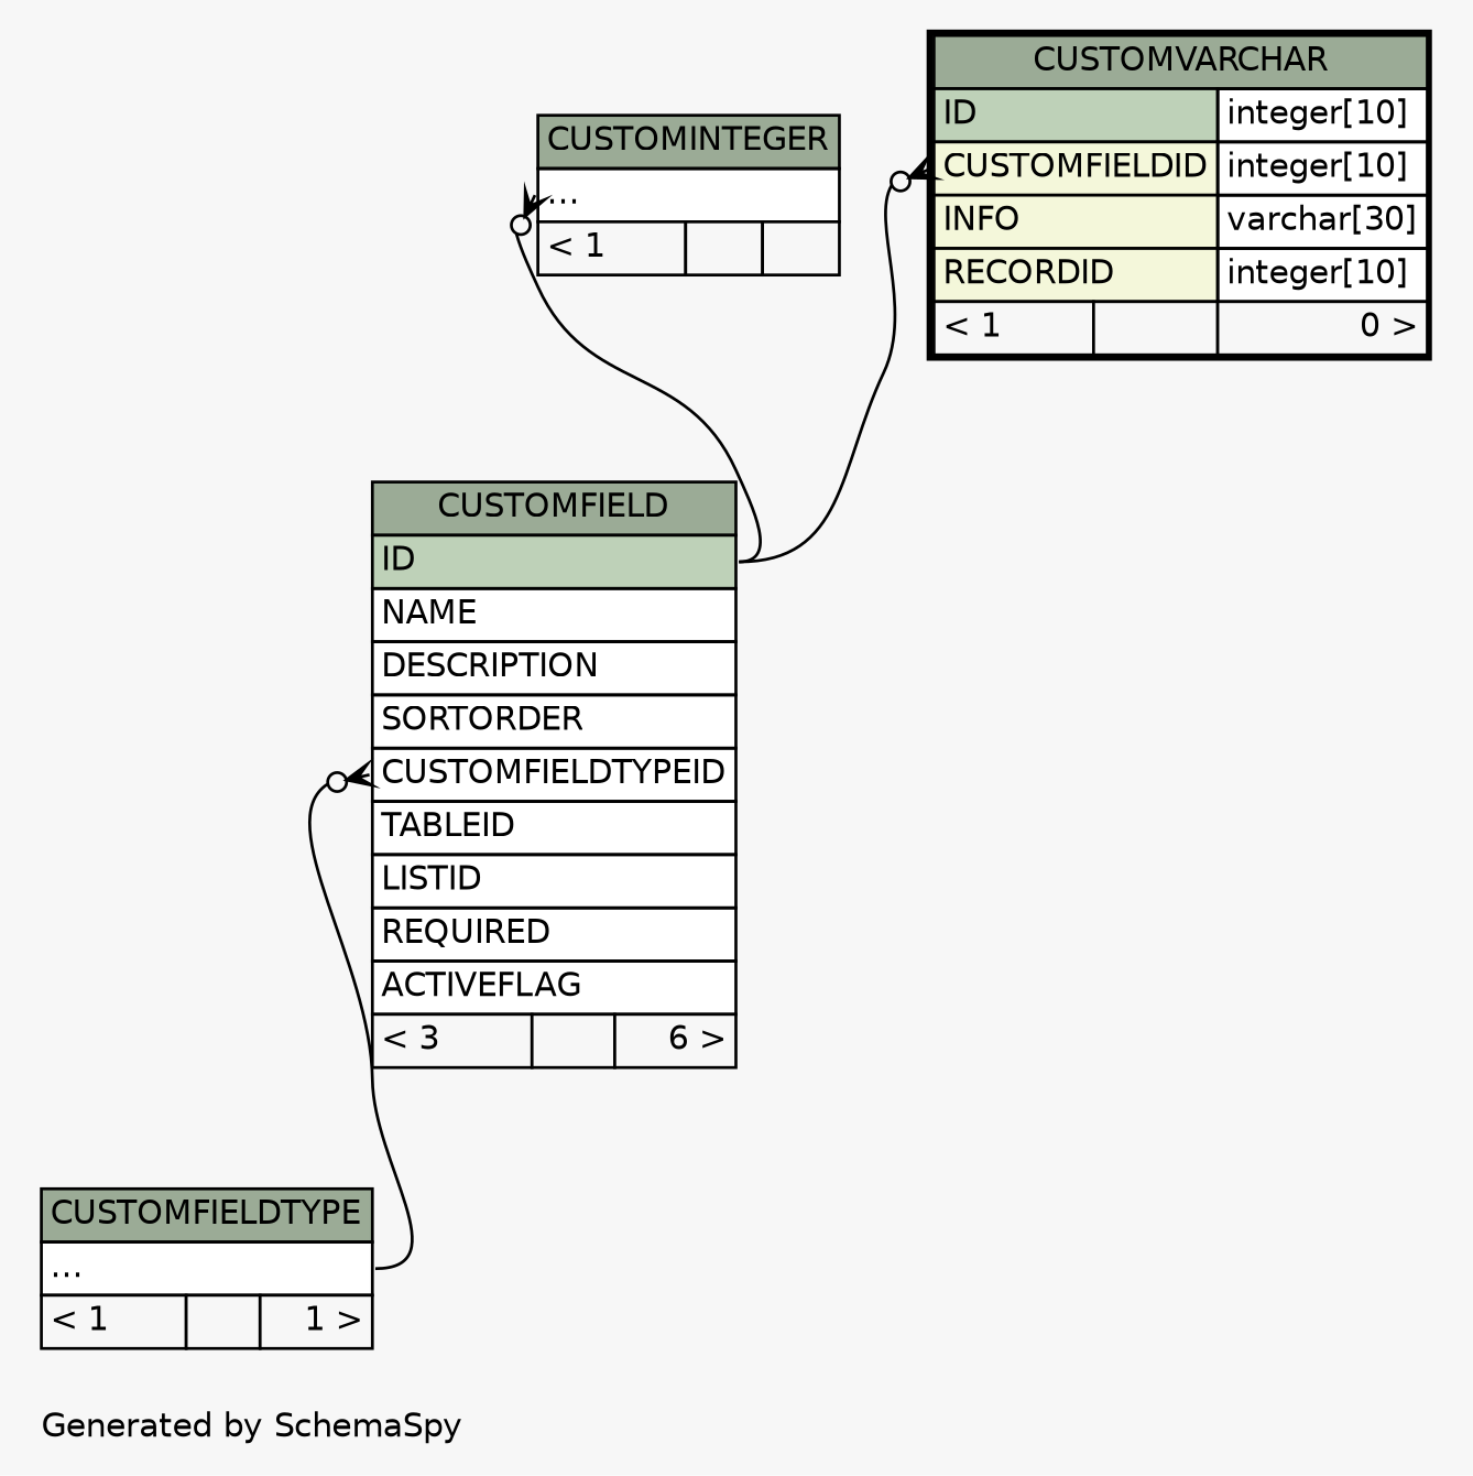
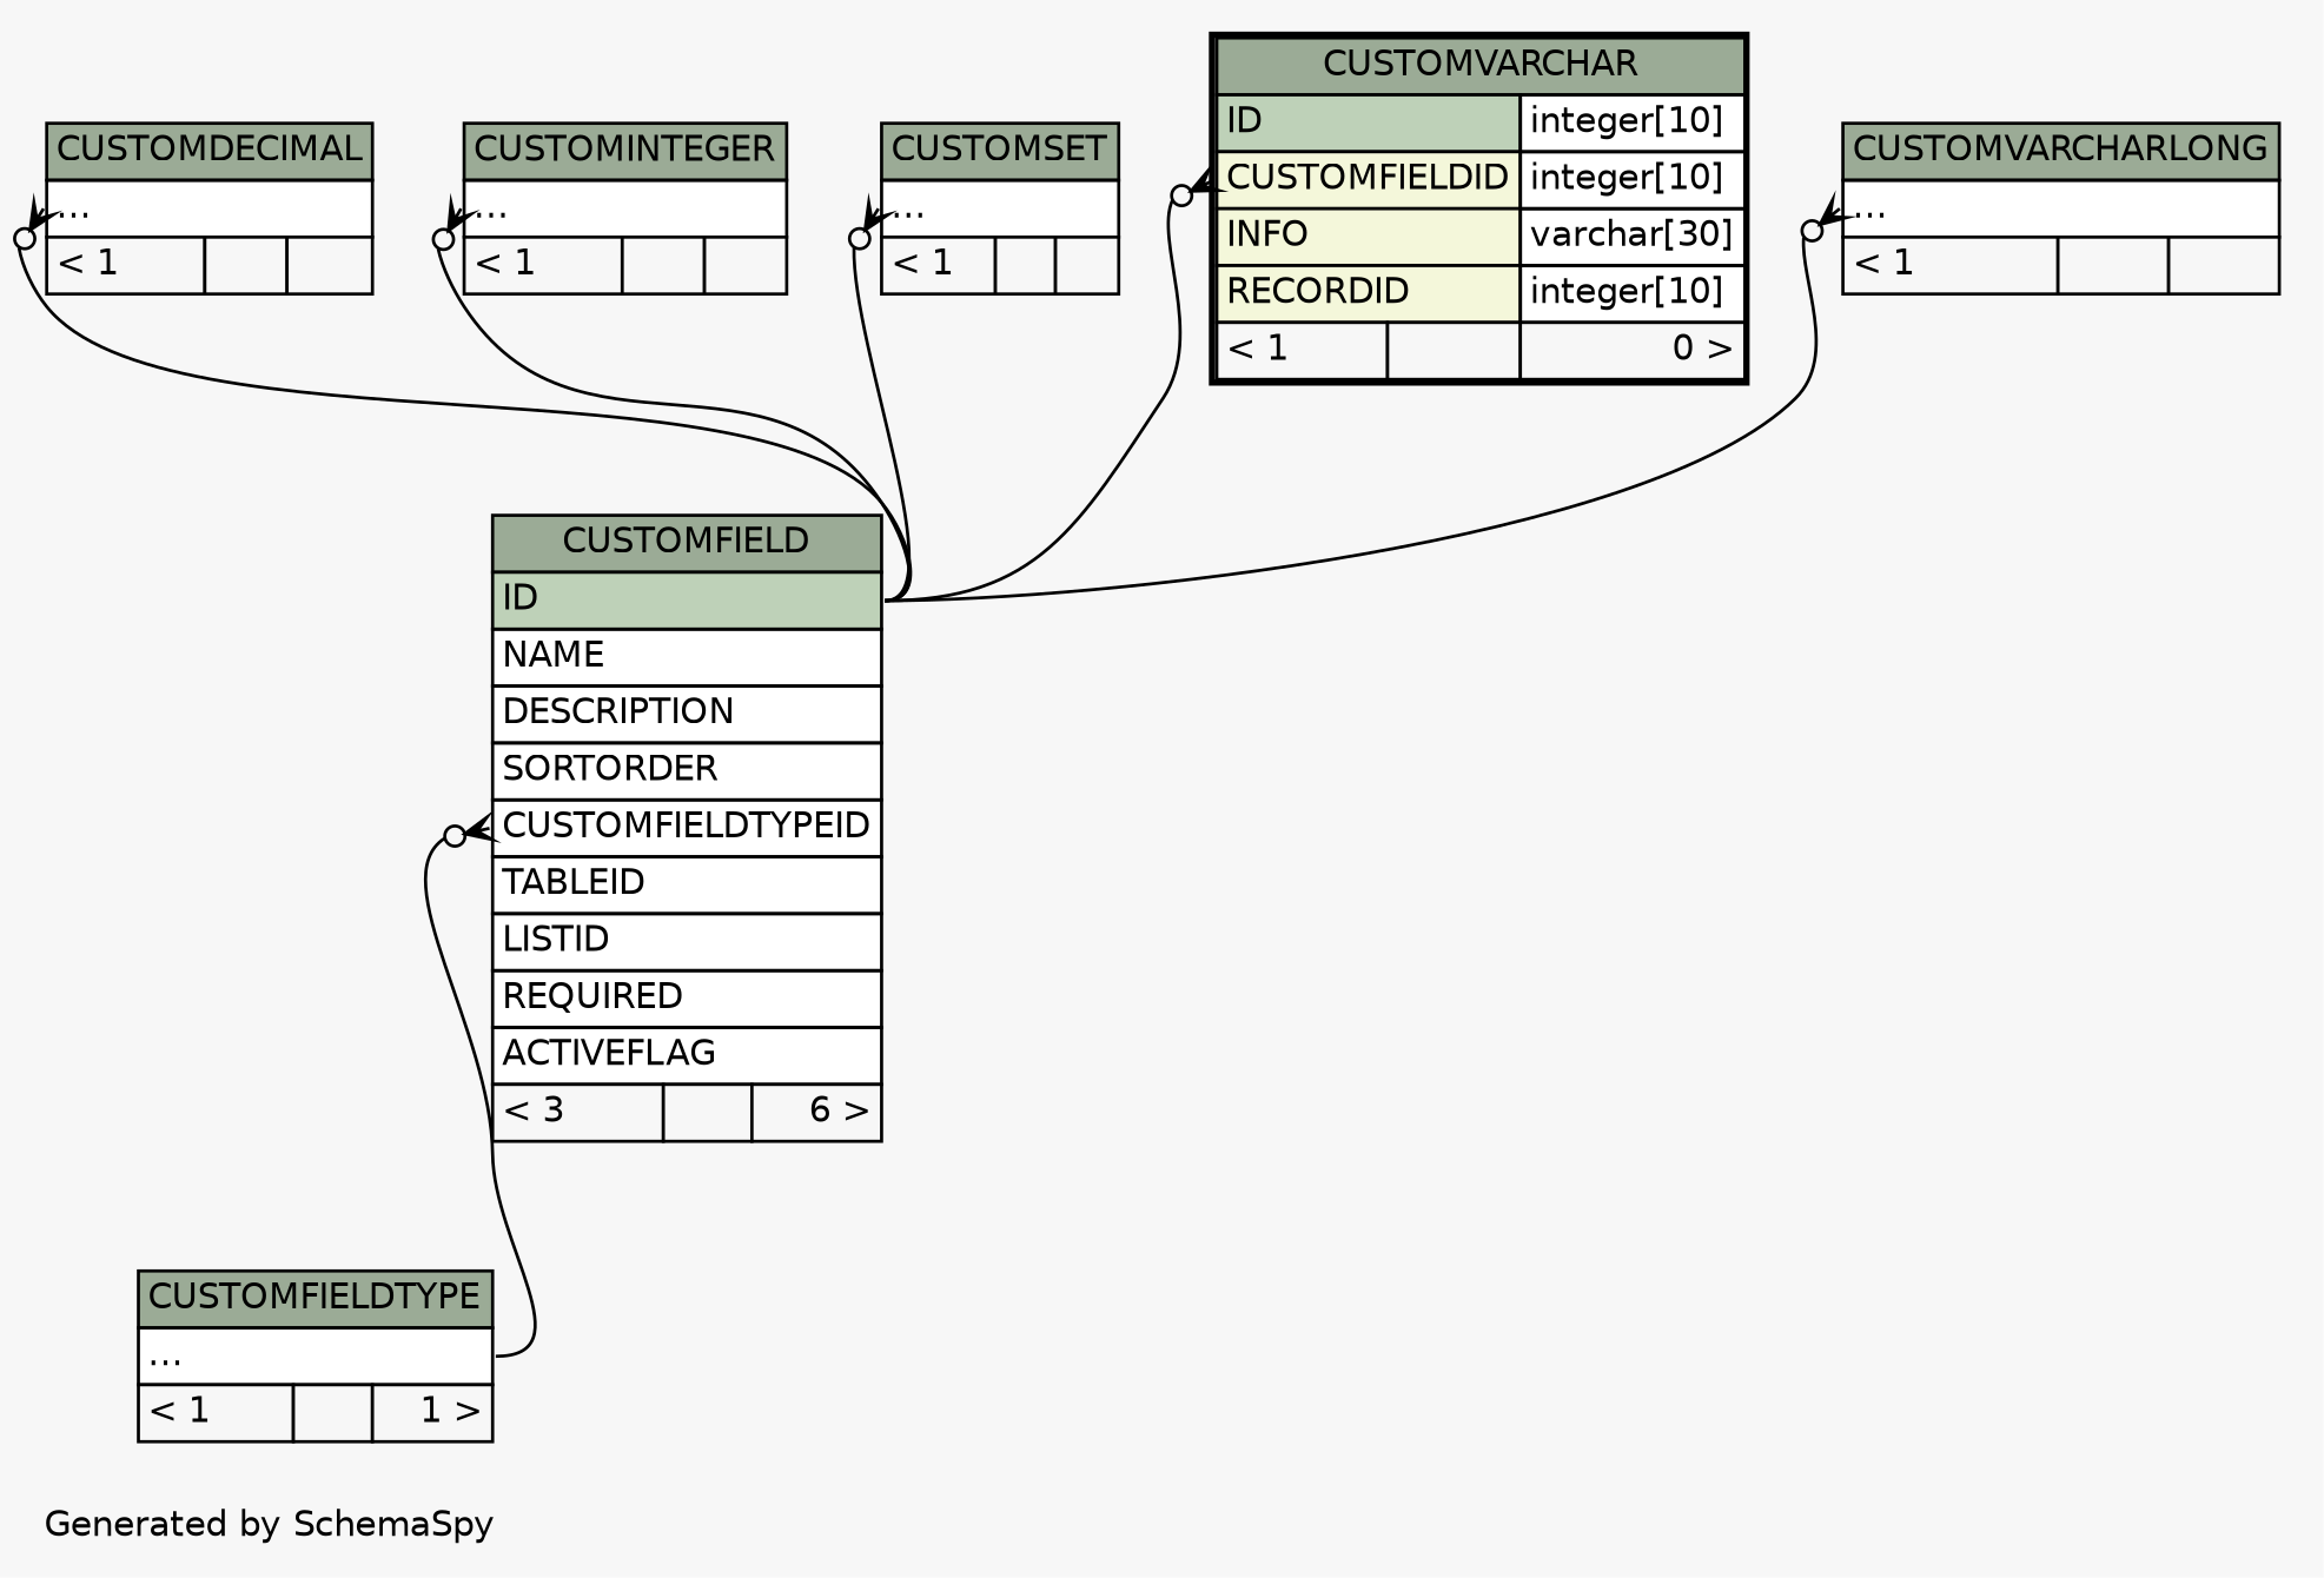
  digraph {
    bgcolor="#f7f7f7"
    fontname=Helvetica
    fontsize=11
    label="\nGenerated by SchemaSpy"
    labeljust=l
    nodesep=0.18
    rankdir=TB
    ranksep=0.46
    node [fontname=Helvetica fontsize=11 shape=plaintext]
    edge [arrowhead=none arrowsize=0.8 arrowtail=crowodot dir=back headport="ID:e" tailport="elipses:w"]
+   n1 [label=<     <TABLE BORDER="0" CELLBORDER="1" CELLSPACING="0" BGCOLOR="#ffffff">       <TR><TD COLSPAN="3" BGCOLOR="#9bab96" ALIGN="CENTER">CUSTOMDECIMAL</TD></TR>       <TR><TD PORT="elipses" COLSPAN="3" ALIGN="LEFT">...</TD></TR>       <TR><TD ALIGN="LEFT" BGCOLOR="#f7f7f7">&lt; 1</TD><TD ALIGN="RIGHT" BGCOLOR="#f7f7f7">  </TD><TD ALIGN="RIGHT" BGCOLOR="#f7f7f7">  </TD></TR>     </TABLE>>]
    n2 [label=<     <TABLE BORDER="0" CELLBORDER="1" CELLSPACING="0" BGCOLOR="#ffffff">       <TR><TD COLSPAN="3" BGCOLOR="#9bab96" ALIGN="CENTER">CUSTOMFIELD</TD></TR>       <TR><TD PORT="ID" COLSPAN="3" BGCOLOR="#bed1b8" ALIGN="LEFT">ID</TD></TR>       <TR><TD PORT="NAME" COLSPAN="3" ALIGN="LEFT">NAME</TD></TR>       <TR><TD PORT="DESCRIPTION" COLSPAN="3" ALIGN="LEFT">DESCRIPTION</TD></TR>       <TR><TD PORT="SORTORDER" COLSPAN="3" ALIGN="LEFT">SORTORDER</TD></TR>       <TR><TD PORT="CUSTOMFIELDTYPEID" COLSPAN="3" ALIGN="LEFT">CUSTOMFIELDTYPEID</TD></TR>       <TR><TD PORT="TABLEID" COLSPAN="3" ALIGN="LEFT">TABLEID</TD></TR>       <TR><TD PORT="LISTID" COLSPAN="3" ALIGN="LEFT">LISTID</TD></TR>       <TR><TD PORT="REQUIRED" COLSPAN="3" ALIGN="LEFT">REQUIRED</TD></TR>       <TR><TD PORT="ACTIVEFLAG" COLSPAN="3" ALIGN="LEFT">ACTIVEFLAG</TD></TR>       <TR><TD ALIGN="LEFT" BGCOLOR="#f7f7f7">&lt; 3</TD><TD ALIGN="RIGHT" BGCOLOR="#f7f7f7">  </TD><TD ALIGN="RIGHT" BGCOLOR="#f7f7f7">6 &gt;</TD></TR>     </TABLE>>]
    n3 [label=<     <TABLE BORDER="0" CELLBORDER="1" CELLSPACING="0" BGCOLOR="#ffffff">       <TR><TD COLSPAN="3" BGCOLOR="#9bab96" ALIGN="CENTER">CUSTOMFIELDTYPE</TD></TR>       <TR><TD PORT="elipses" COLSPAN="3" ALIGN="LEFT">...</TD></TR>       <TR><TD ALIGN="LEFT" BGCOLOR="#f7f7f7">&lt; 1</TD><TD ALIGN="RIGHT" BGCOLOR="#f7f7f7">  </TD><TD ALIGN="RIGHT" BGCOLOR="#f7f7f7">1 &gt;</TD></TR>     </TABLE>>]
    n4 [label=<     <TABLE BORDER="0" CELLBORDER="1" CELLSPACING="0" BGCOLOR="#ffffff">       <TR><TD COLSPAN="3" BGCOLOR="#9bab96" ALIGN="CENTER">CUSTOMINTEGER</TD></TR>       <TR><TD PORT="elipses" COLSPAN="3" ALIGN="LEFT">...</TD></TR>       <TR><TD ALIGN="LEFT" BGCOLOR="#f7f7f7">&lt; 1</TD><TD ALIGN="RIGHT" BGCOLOR="#f7f7f7">  </TD><TD ALIGN="RIGHT" BGCOLOR="#f7f7f7">  </TD></TR>     </TABLE>>]
+   n5 [label=<     <TABLE BORDER="0" CELLBORDER="1" CELLSPACING="0" BGCOLOR="#ffffff">       <TR><TD COLSPAN="3" BGCOLOR="#9bab96" ALIGN="CENTER">CUSTOMSET</TD></TR>       <TR><TD PORT="elipses" COLSPAN="3" ALIGN="LEFT">...</TD></TR>       <TR><TD ALIGN="LEFT" BGCOLOR="#f7f7f7">&lt; 1</TD><TD ALIGN="RIGHT" BGCOLOR="#f7f7f7">  </TD><TD ALIGN="RIGHT" BGCOLOR="#f7f7f7">  </TD></TR>     </TABLE>>]
    n6 [label=<     <TABLE BORDER="2" CELLBORDER="1" CELLSPACING="0" BGCOLOR="#ffffff">       <TR><TD COLSPAN="3" BGCOLOR="#9bab96" ALIGN="CENTER">CUSTOMVARCHAR</TD></TR>       <TR><TD PORT="ID" COLSPAN="2" BGCOLOR="#bed1b8" ALIGN="LEFT">ID</TD><TD PORT="ID.type" ALIGN="LEFT">integer[10]</TD></TR>       <TR><TD PORT="CUSTOMFIELDID" COLSPAN="2" BGCOLOR="#f4f7da" ALIGN="LEFT">CUSTOMFIELDID</TD><TD PORT="CUSTOMFIELDID.type" ALIGN="LEFT">integer[10]</TD></TR>       <TR><TD PORT="INFO" COLSPAN="2" BGCOLOR="#f4f7da" ALIGN="LEFT">INFO</TD><TD PORT="INFO.type" ALIGN="LEFT">varchar[30]</TD></TR>       <TR><TD PORT="RECORDID" COLSPAN="2" BGCOLOR="#f4f7da" ALIGN="LEFT">RECORDID</TD><TD PORT="RECORDID.type" ALIGN="LEFT">integer[10]</TD></TR>       <TR><TD ALIGN="LEFT" BGCOLOR="#f7f7f7">&lt; 1</TD><TD ALIGN="RIGHT" BGCOLOR="#f7f7f7">  </TD><TD ALIGN="RIGHT" BGCOLOR="#f7f7f7">0 &gt;</TD></TR>     </TABLE>>]
+   n7 [label=<     <TABLE BORDER="0" CELLBORDER="1" CELLSPACING="0" BGCOLOR="#ffffff">       <TR><TD COLSPAN="3" BGCOLOR="#9bab96" ALIGN="CENTER">CUSTOMVARCHARLONG</TD></TR>       <TR><TD PORT="elipses" COLSPAN="3" ALIGN="LEFT">...</TD></TR>       <TR><TD ALIGN="LEFT" BGCOLOR="#f7f7f7">&lt; 1</TD><TD ALIGN="RIGHT" BGCOLOR="#f7f7f7">  </TD><TD ALIGN="RIGHT" BGCOLOR="#f7f7f7">  </TD></TR>     </TABLE>>]
+   n1 -> n2
    n2 -> n3 [headport="elipses:e" tailport="CUSTOMFIELDTYPEID:w"]
    n4 -> n2
+   n5 -> n2
    n6 -> n2 [tailport="CUSTOMFIELDID:w"]
+   n7 -> n2
  }
